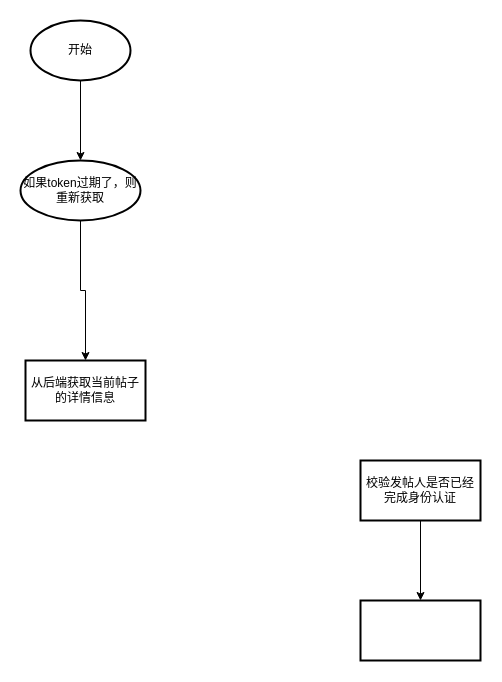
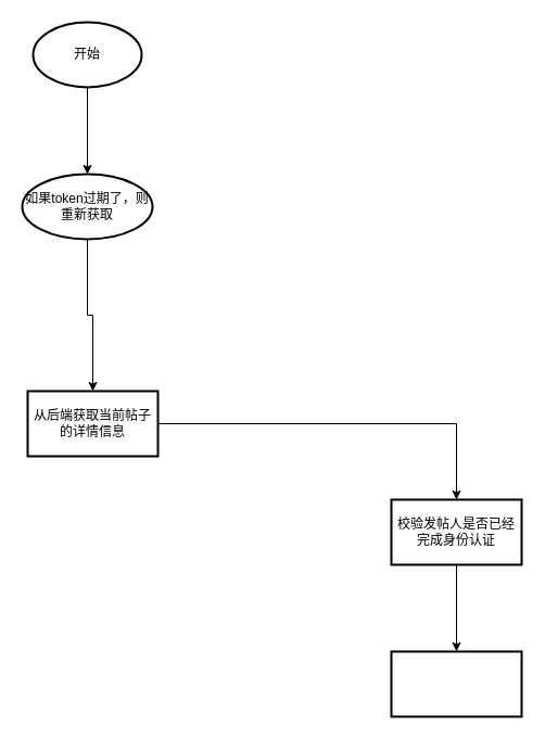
  <mxCell id="0" />
  <mxCell id="1" parent="0" />
  <mxCell id="2" value="" style="edgeStyle=orthogonalEdgeStyle;rounded=0;orthogonalLoop=1;jettySize=auto;html=1;" edge="1" parent="1" source="3" target="5"><mxGeometry relative="1" as="geometry" /></mxCell>
  <mxCell id="3" value="开始" style="strokeWidth=2;html=1;shape=mxgraph.flowchart.start_1;whiteSpace=wrap;" vertex="1" parent="1"><mxGeometry x="30" y="20" width="100" height="60" as="geometry" /></mxCell>
  <mxCell id="4" value="" style="edgeStyle=orthogonalEdgeStyle;rounded=0;orthogonalLoop=1;jettySize=auto;html=1;" edge="1" parent="1" source="5" target="7"><mxGeometry relative="1" as="geometry" /></mxCell>
  <mxCell id="5" value="如果token过期了，则重新获取" style="ellipse;whiteSpace=wrap;html=1;strokeWidth=2;" vertex="1" parent="1"><mxGeometry x="20" y="160" width="120" height="60" as="geometry" /></mxCell>
+ <mxCell id="6" value="" style="edgeStyle=orthogonalEdgeStyle;rounded=0;orthogonalLoop=1;jettySize=auto;html=1;" edge="1" parent="1" source="7" target="9"><mxGeometry relative="1" as="geometry" /></mxCell>
  <mxCell id="7" value="从后端获取当前帖子的详情信息" style="whiteSpace=wrap;html=1;strokeWidth=2;" vertex="1" parent="1"><mxGeometry x="25" y="360" width="120" height="60" as="geometry" /></mxCell>
  <mxCell id="8" value="" style="edgeStyle=orthogonalEdgeStyle;rounded=0;orthogonalLoop=1;jettySize=auto;html=1;" edge="1" parent="1" source="9" target="10"><mxGeometry relative="1" as="geometry" /></mxCell>
  <mxCell id="9" value="校验发帖人是否已经完成身份认证" style="whiteSpace=wrap;html=1;strokeWidth=2;" vertex="1" parent="1"><mxGeometry x="360" y="460" width="120" height="60" as="geometry" /></mxCell>
  <mxCell id="10" value="" style="whiteSpace=wrap;html=1;strokeWidth=2;" vertex="1" parent="1"><mxGeometry x="360" y="600" width="120" height="60" as="geometry" /></mxCell>
